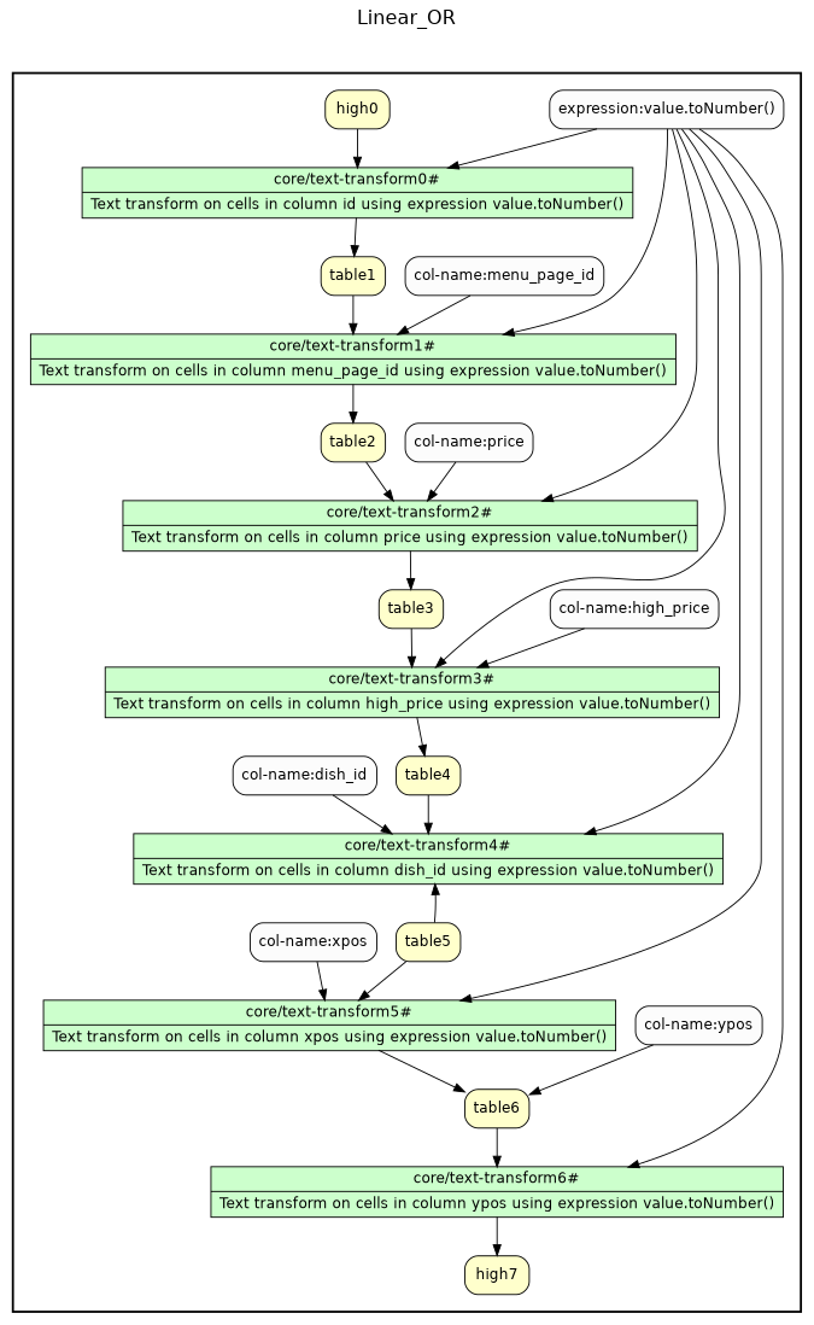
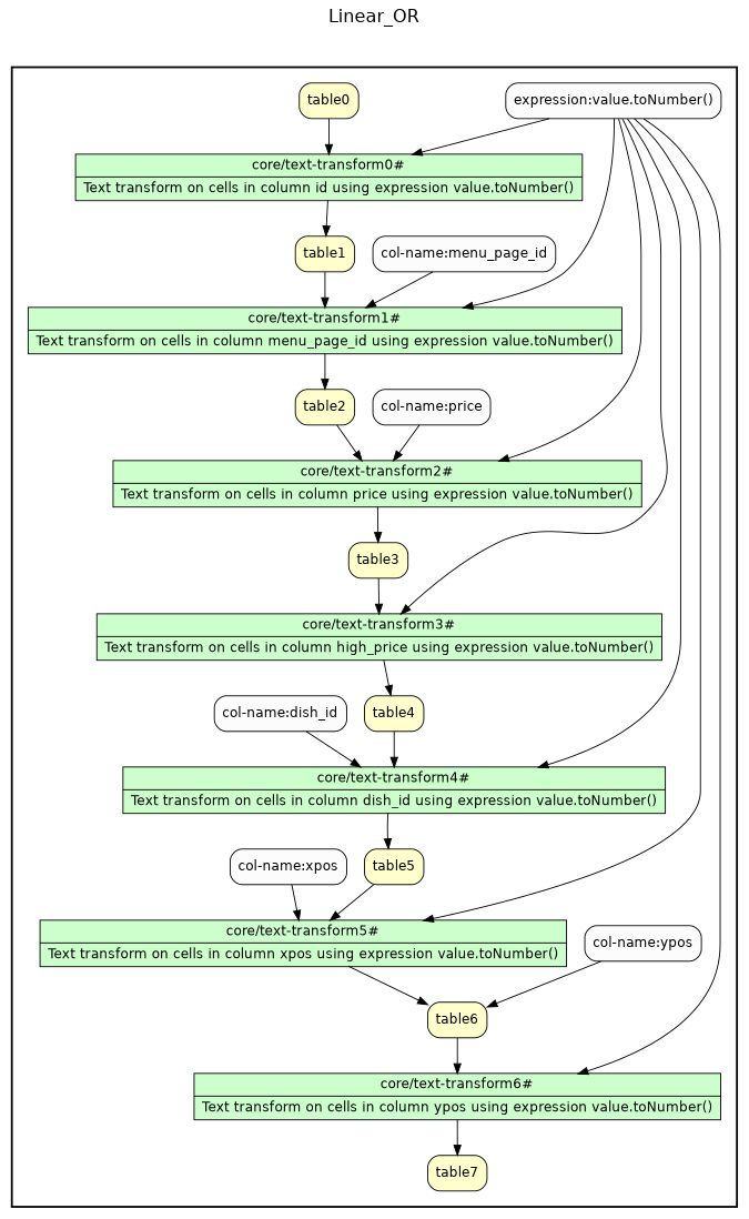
  digraph {
    fontname=Helvetica
    fontsize=18
    label=Linear_OR
    labelloc=t
    rankdir=TB
    node [fillcolor="#FFFFCC" fontname=Helvetica peripheries=1 shape=box style="rounded,filled"]
    n1 [fillcolor="#CCFFCC" label="{<f0> core/text-transform0# |<f1> Text transform on cells in column id using expression value.toNumber()}" rankdir=LR shape=record style=filled]
    table1
    n3 [fillcolor="#CCFFCC" label="{<f0> core/text-transform1# |<f1> Text transform on cells in column menu_page_id using expression value.toNumber()}" rankdir=LR shape=record style=filled]
    table2
    n5 [fillcolor="#CCFFCC" label="{<f0> core/text-transform2# |<f1> Text transform on cells in column price using expression value.toNumber()}" rankdir=LR shape=record style=filled]
    table3
    n7 [fillcolor="#CCFFCC" label="{<f0> core/text-transform3# |<f1> Text transform on cells in column high_price using expression value.toNumber()}" rankdir=LR shape=record style=filled]
    table4
    n9 [fillcolor="#CCFFCC" label="{<f0> core/text-transform4# |<f1> Text transform on cells in column dish_id using expression value.toNumber()}" rankdir=LR shape=record style=filled]
    table5
    n11 [fillcolor="#CCFFCC" label="{<f0> core/text-transform5# |<f1> Text transform on cells in column xpos using expression value.toNumber()}" rankdir=LR shape=record style=filled]
    table6
    n13 [fillcolor="#CCFFCC" label="{<f0> core/text-transform6# |<f1> Text transform on cells in column ypos using expression value.toNumber()}" rankdir=LR shape=record style=filled]
-   table7 [label=high7]
-   table0 [label=high0]
+   table7
+   table0
    "expression:value.toNumber()" [fillcolor="#FCFCFC"]
    "col-name:menu_page_id" [fillcolor="#FCFCFC"]
    "col-name:price" [fillcolor="#FCFCFC"]
-   "col-name:high_price" [fillcolor="#FCFCFC"]
    "col-name:dish_id" [fillcolor="#FCFCFC"]
    "col-name:xpos" [fillcolor="#FCFCFC"]
    "col-name:ypos" [fillcolor="#FCFCFC"]
    subgraph cluster_1 {
      color=black
      label=""
      penwidth=2
      subgraph cluster_2 {
        color=black
        label=""
        penwidth=0
        n1
        table1
        n3
        table2
        n5
        table3
        n7
        table4
        n9
        table5
        n11
        table6
        n13
        table7
        table0
        "expression:value.toNumber()"
        "col-name:menu_page_id"
        "col-name:price"
-       "col-name:high_price"
        "col-name:dish_id"
        "col-name:xpos"
        "col-name:ypos"
      }
    }
    n1 -> table1
    table1 -> n3
    n3 -> table2
    table2 -> n5
    n5 -> table3
    table3 -> n7
    n7 -> table4
    table4 -> n9
-   table5 -> n9
+   n9 -> table5
    table5 -> n11
    n11 -> table6
    table6 -> n13
    n13 -> table7
    table0 -> n1
    "expression:value.toNumber()" -> n1
    "expression:value.toNumber()" -> n3
    "expression:value.toNumber()" -> n5
    "expression:value.toNumber()" -> n7
    "expression:value.toNumber()" -> n9
    "expression:value.toNumber()" -> n11
    "expression:value.toNumber()" -> n13
    "col-name:menu_page_id" -> n3
    "col-name:price" -> n5
-   "col-name:high_price" -> n7
    "col-name:dish_id" -> n9
    "col-name:xpos" -> n11
    "col-name:ypos" -> table6
  }
